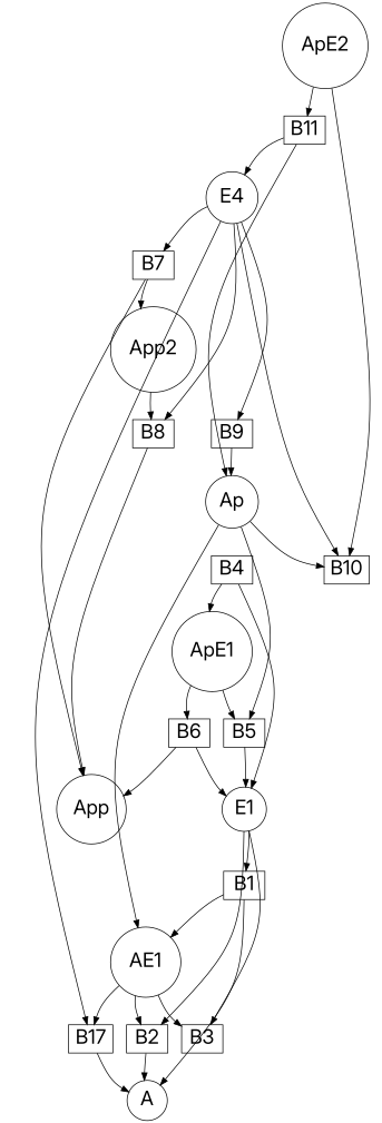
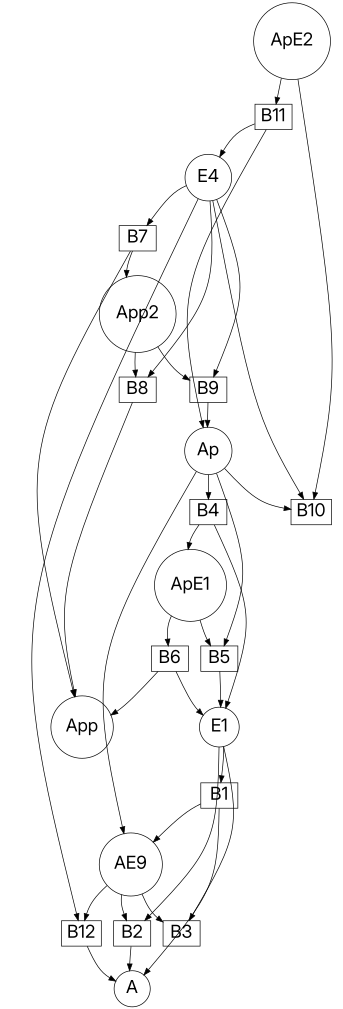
  strict digraph {
    fontname=Inter
    remincross=true
    splines=curved
    node [bipartite=1 fontname=Inter fontsize=26 shape=box]
    edge [fontname=Inter]
    ApE2 [bipartite=0 shape=circle]
    B11
    A [bipartite=0 shape=circle]
-   B12 [label=B17]
+   B12
    n5 [bipartite=0 label=E4 shape=circle]
    Ap [bipartite=0 shape=circle]
    n7 [bipartite=0 label=App2 shape=circle]
    B9
    B8
    App [bipartite=0 shape=circle]
-   AE1 [bipartite=0 shape=circle]
+   AE1 [bipartite=0 shape=circle label=AE9]
    B3
    B2
    E1 [bipartite=0 shape=circle]
    B4
    B1
    ApE1 [bipartite=0 shape=circle]
    B10
    B7
    B6
    B5
    ApE2 -> B11
    B11 -> n5
    B11 -> Ap
    A -> B1
    B12 -> A
    B12 -> n5
    n5 -> B10
    n5 -> B7
+   Ap -> B4
    Ap -> B10
+   n7 -> B9
    n7 -> B8
    B9 -> n5
    B9 -> Ap
    B8 -> n5
    B8 -> App
    AE1 -> B12
    AE1 -> Ap
    AE1 -> B3
    AE1 -> B2
    B3 -> E1
    B2 -> A
    B2 -> E1
    E1 -> B4
    E1 -> B1
    B4 -> ApE1
    B1 -> AE1
    ApE1 -> B6
    ApE1 -> B5
    B10 -> ApE2
    B7 -> n7
    B7 -> App
    B6 -> App
    B6 -> E1
    B5 -> Ap
    B5 -> E1
  }
